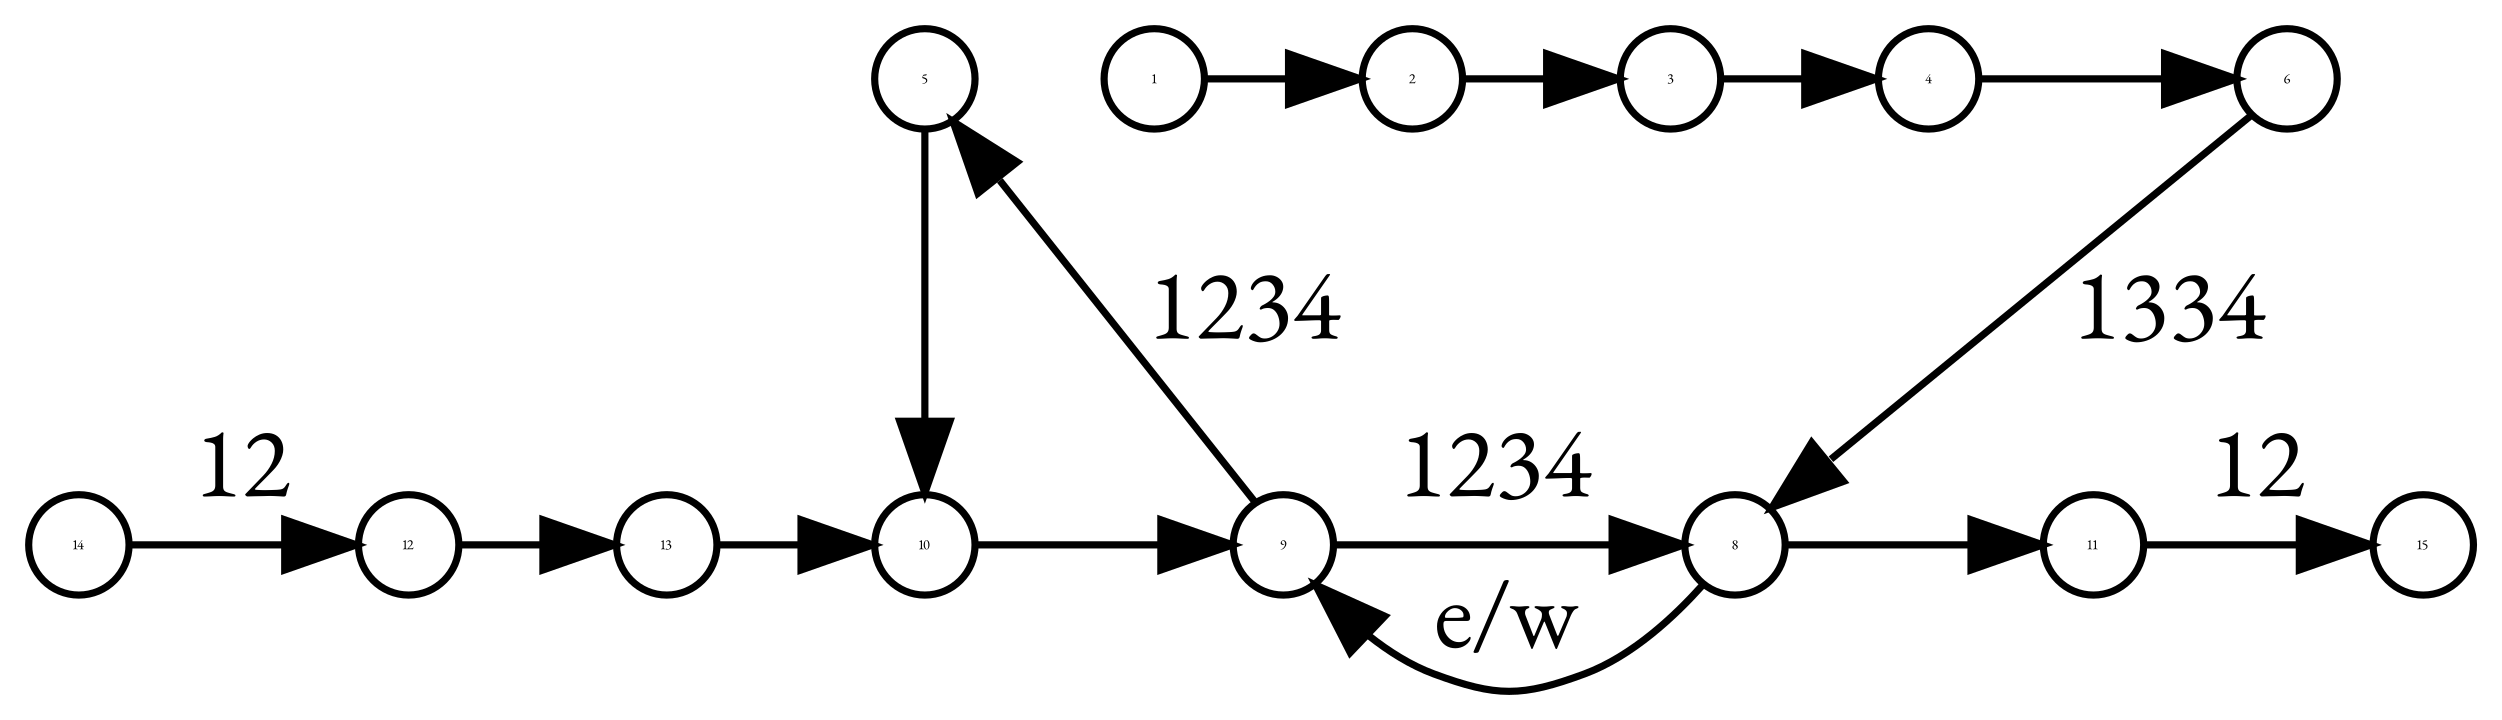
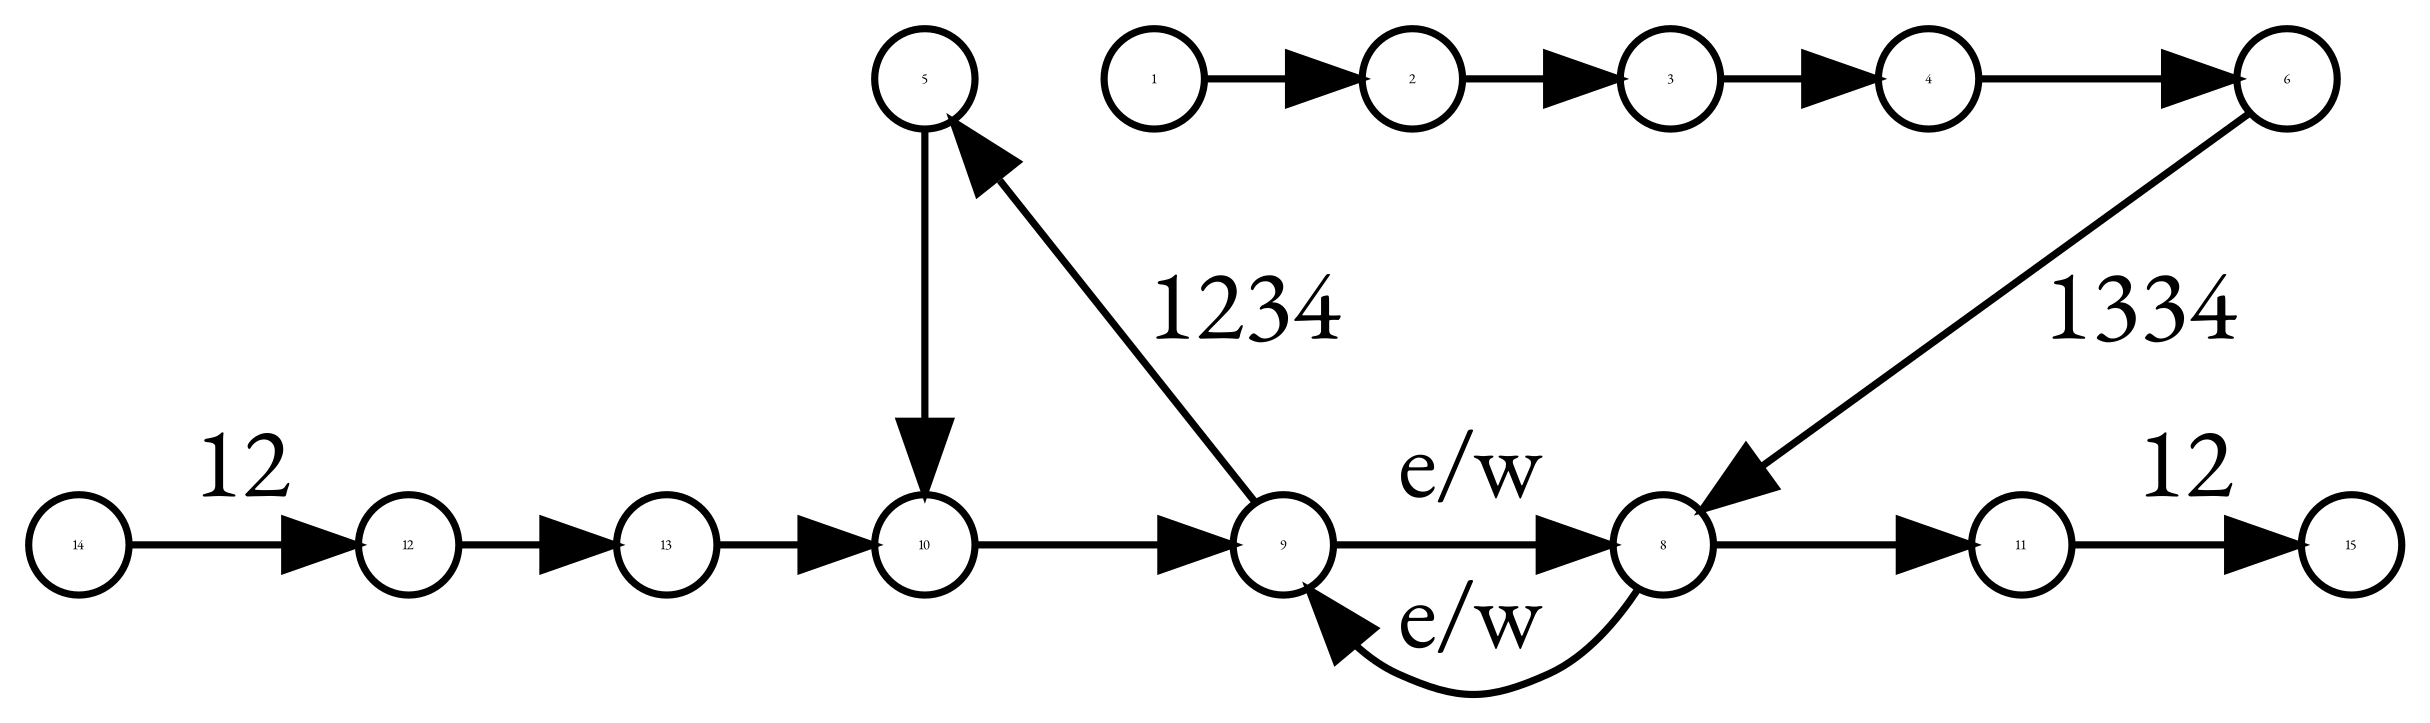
  digraph {
    fontname="EB Garamond"
    node [fixedsize=true fontname="EB Garamond" fontsize=2]
    edge [fontname="EB Garamond" texlbl="$\epsilon/\omega$"]
    5 [height=0.2 width=0.2]
    1 [height=0.2 width=0.2]
    2 [height=0.2 width=0.2]
    3 [height=0.2 width=0.2]
    4 [height=0.2 width=0.2]
    6 [height=0.2 width=0.2]
    14 [height=0.2 width=0.2]
    12 [height=0.2 width=0.2]
    13 [height=0.2 width=0.2]
    10 [height=0.2 width=0.2]
    9 [height=0.2 width=0.2]
    8 [height=0.2 width=0.2]
    11 [height=0.2 width=0.2]
    15 [height=0.2 width=0.2]
    subgraph sub_1 {
      rank=same
      5
      1
      2
      3
      4
      6
    }
    subgraph sub_2 {
      rank=same
      14
      12
      13
      10
      9
      8
      11
      15
    }
    5 -> 10 [label=" " texlbl="$\epsilon/SS_1$"]
    1 -> 2 [label=" " minlen=0.5 texlbl="$+/\omega$"]
    2 -> 3 [label=" " minlen=0.5]
    3 -> 4 [label=" " minlen=0.5 texlbl="$t/\omega$"]
    4 -> 6 [label=" " texlbl="$\epsilon/SE_1$"]
    6 -> 8 [label="1334 "]
    14 -> 12 [label=12 minlen=0.5 texlbl="$\epsilon/SS_2$"]
    12 -> 13 [label=" " minlen=0.5 texlbl="$t/\omega$"]
    13 -> 10 [label=" " minlen=0.5]
    10 -> 9 [label=" " texlbl="$\epsilon/CS_1$"]
    9 -> 5 [label="1234 "]
-   9 -> 8 [label="1234 "]
+   9 -> 8 [label="e/w"]
    8 -> 9 [label="e/w"]
    8 -> 11 [label=" " texlbl="$\epsilon/CE_1$"]
    11 -> 15 [label=12 minlen=0.5 texlbl="$\epsilon/SE_2$"]
  }
